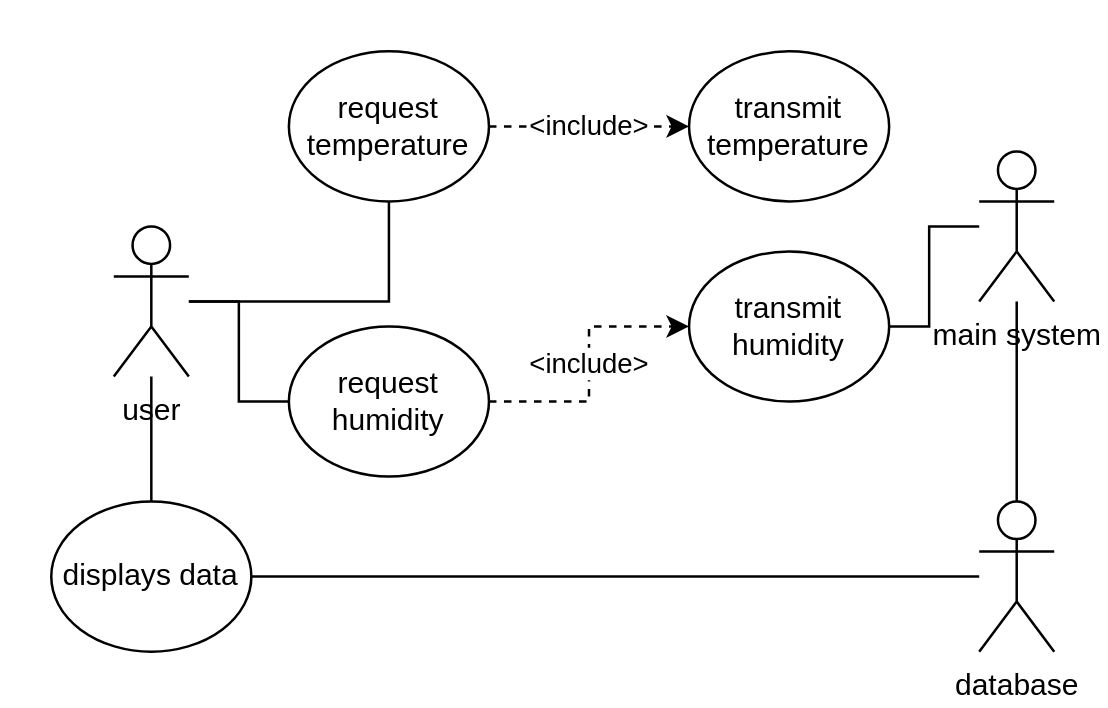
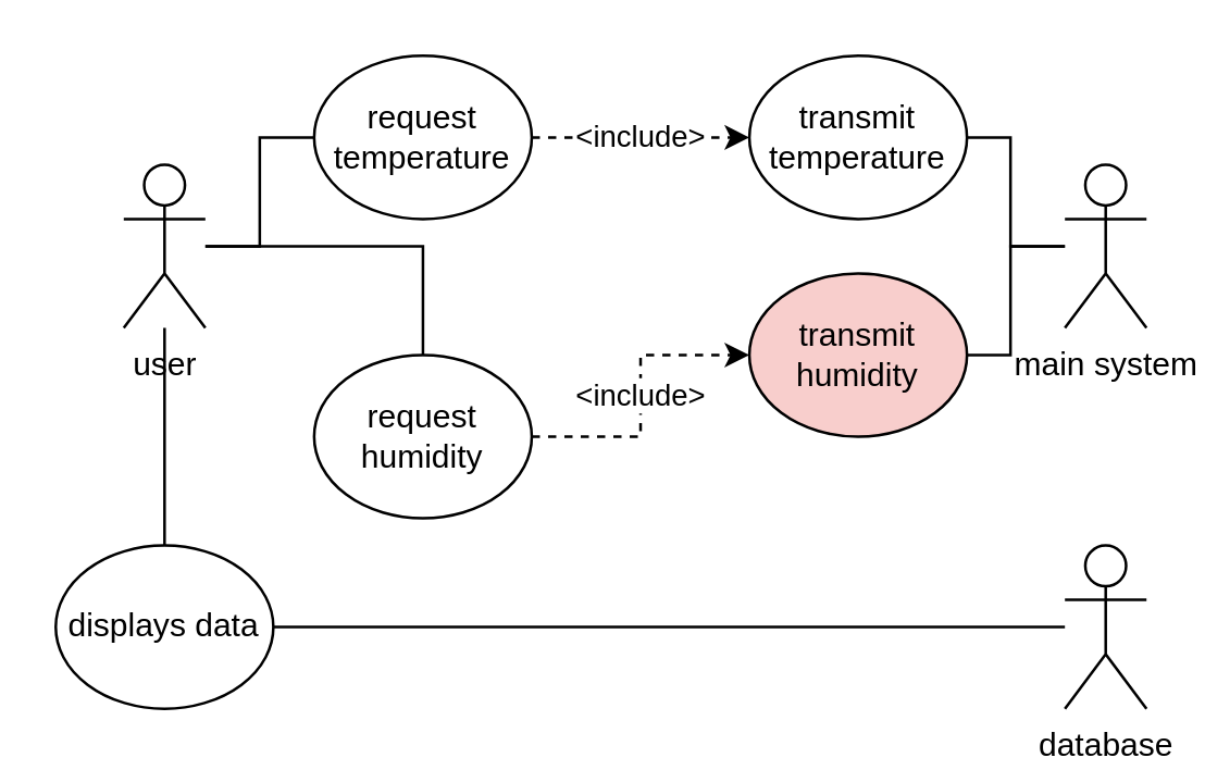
  <mxCell id="0" />
  <mxCell id="1" parent="0" />
  <mxCell id="2" style="edgeStyle=orthogonalEdgeStyle;rounded=0;orthogonalLoop=1;jettySize=auto;html=1;startArrow=none;startFill=0;endArrow=none;endFill=0;" edge="1" parent="1" source="4" target="9"><mxGeometry relative="1" as="geometry" /></mxCell>
  <mxCell id="3" style="edgeStyle=orthogonalEdgeStyle;rounded=0;orthogonalLoop=1;jettySize=auto;html=1;startArrow=none;startFill=0;endArrow=none;endFill=0;" edge="1" parent="1" source="4" target="11"><mxGeometry relative="1" as="geometry" /></mxCell>
- <mxCell id="4" value="user" style="shape=umlActor;verticalLabelPosition=bottom;verticalAlign=top;html=1;outlineConnect=0;" vertex="1" parent="1"><mxGeometry x="45" y="90" width="30" height="60" as="geometry" /></mxCell>
- <mxCell id="5" style="edgeStyle=orthogonalEdgeStyle;rounded=0;orthogonalLoop=1;jettySize=auto;html=1;startArrow=none;startFill=0;endArrow=none;endFill=0;" edge="1" parent="1" source="7" target="13"><mxGeometry relative="1" as="geometry" /></mxCell>
+ <mxCell id="4" value="user" style="shape=umlActor;verticalLabelPosition=bottom;verticalAlign=top;html=1;outlineConnect=0;" vertex="1" parent="1"><mxGeometry x="45" y="60" width="30" height="60" as="geometry" /></mxCell>
+ <mxCell id="5" style="edgeStyle=orthogonalEdgeStyle;rounded=0;orthogonalLoop=1;jettySize=auto;html=1;entryX=1;entryY=0.5;entryDx=0;entryDy=0;startArrow=none;startFill=0;endArrow=none;endFill=0;" edge="1" parent="1" source="7" target="16"><mxGeometry relative="1" as="geometry" /></mxCell>
  <mxCell id="6" style="edgeStyle=orthogonalEdgeStyle;rounded=0;orthogonalLoop=1;jettySize=auto;html=1;startArrow=none;startFill=0;endArrow=none;endFill=0;" edge="1" parent="1" source="7" target="17"><mxGeometry relative="1" as="geometry" /></mxCell>
  <mxCell id="7" value="main system" style="shape=umlActor;verticalLabelPosition=bottom;verticalAlign=top;html=1;outlineConnect=0;" vertex="1" parent="1"><mxGeometry x="391" y="60" width="30" height="60" as="geometry" /></mxCell>
  <mxCell id="8" value="&amp;lt;include&amp;gt;" style="edgeStyle=orthogonalEdgeStyle;rounded=0;orthogonalLoop=1;jettySize=auto;html=1;startArrow=none;startFill=0;endArrow=classic;endFill=1;dashed=1;" edge="1" parent="1" source="9" target="16"><mxGeometry relative="1" as="geometry" /></mxCell>
  <mxCell id="9" value="request temperature" style="ellipse;whiteSpace=wrap;html=1;" vertex="1" parent="1"><mxGeometry x="115" y="20" width="80" height="60" as="geometry" /></mxCell>
  <mxCell id="10" value="&amp;lt;include&amp;gt;" style="edgeStyle=orthogonalEdgeStyle;rounded=0;orthogonalLoop=1;jettySize=auto;html=1;startArrow=none;startFill=0;endArrow=classic;endFill=1;dashed=1;" edge="1" parent="1" source="11" target="17"><mxGeometry relative="1" as="geometry" /></mxCell>
  <mxCell id="11" value="request humidity" style="ellipse;whiteSpace=wrap;html=1;" vertex="1" parent="1"><mxGeometry x="115" y="130" width="80" height="60" as="geometry" /></mxCell>
  <mxCell id="12" value="" style="edgeStyle=orthogonalEdgeStyle;rounded=0;orthogonalLoop=1;jettySize=auto;html=1;startArrow=none;startFill=0;endArrow=none;endFill=0;" edge="1" parent="1" source="13" target="15"><mxGeometry relative="1" as="geometry" /></mxCell>
  <mxCell id="13" value="database" style="shape=umlActor;verticalLabelPosition=bottom;verticalAlign=top;html=1;outlineConnect=0;" vertex="1" parent="1"><mxGeometry x="391" y="200" width="30" height="60" as="geometry" /></mxCell>
  <mxCell id="14" style="edgeStyle=orthogonalEdgeStyle;rounded=0;orthogonalLoop=1;jettySize=auto;html=1;startArrow=none;startFill=0;endArrow=none;endFill=0;" edge="1" parent="1" source="15" target="4"><mxGeometry relative="1" as="geometry" /></mxCell>
  <mxCell id="15" value="displays data" style="ellipse;whiteSpace=wrap;html=1;" vertex="1" parent="1"><mxGeometry x="20" y="200" width="80" height="60" as="geometry" /></mxCell>
  <mxCell id="16" value="transmit temperature" style="ellipse;whiteSpace=wrap;html=1;" vertex="1" parent="1"><mxGeometry x="275" y="20" width="80" height="60" as="geometry" /></mxCell>
- <mxCell id="17" value="transmit humidity" style="ellipse;whiteSpace=wrap;html=1;" vertex="1" parent="1"><mxGeometry x="275" y="100" width="80" height="60" as="geometry" /></mxCell>
+ <mxCell id="17" value="transmit humidity" style="ellipse;whiteSpace=wrap;html=1;fillColor=#f8cecc;" vertex="1" parent="1"><mxGeometry x="275" y="100" width="80" height="60" as="geometry" /></mxCell>
